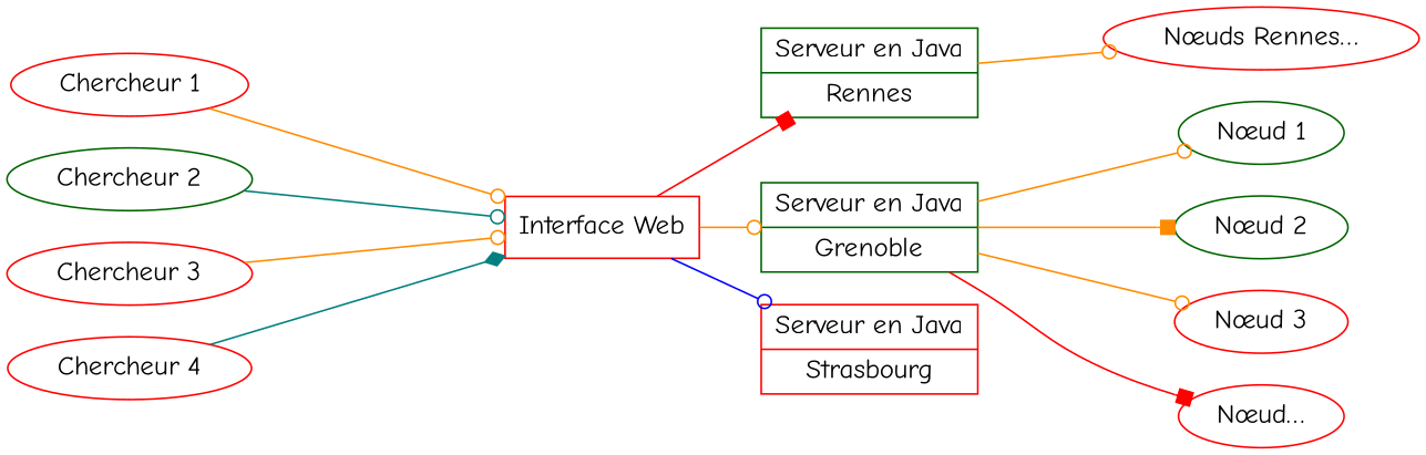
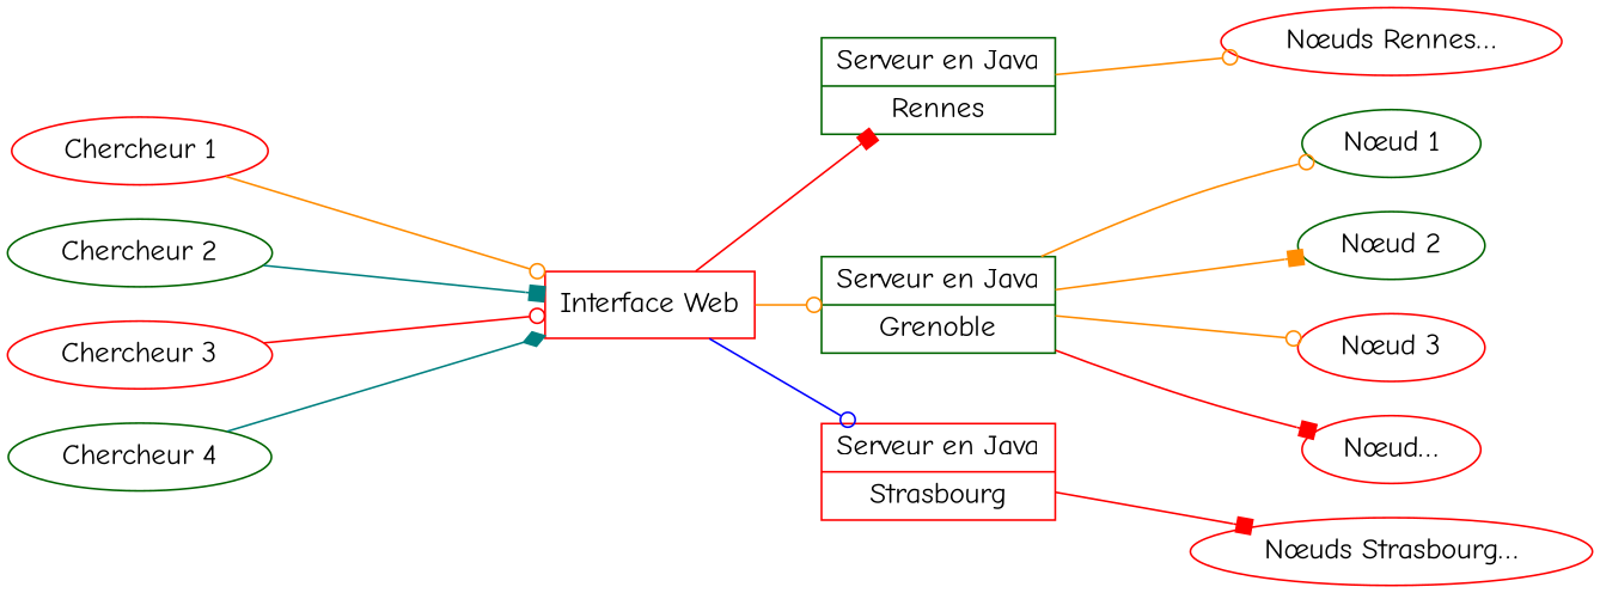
  digraph {
    fontname="Comic Neue"
    rankdir=LR
    node [color=red fontname="Comic Neue" fontsize=16 shape=ellipse]
    edge [arrowhead=odot color=darkorange fontname="Comic Neue" minlen=2]
    "Interface Web" [shape=record]
    "Chercheur 1"
    n3 [color=darkgreen label="Serveur en Java | Rennes" shape=record]
    n4 [color=darkgreen label="Serveur en Java | Grenoble" shape=record]
    n5 [label="Serveur en Java | Strasbourg" shape=record]
    "Chercheur 2" [color=darkgreen]
    "Chercheur 3"
-   "Chercheur 4"
+   "Chercheur 4" [color=darkgreen]
    "Nœuds Rennes…"
    "Nœud 1" [color=darkgreen]
    "Nœud 2" [color=darkgreen]
    "Nœud 3"
    "Nœud…"
+   "Nœuds Strasbourg…"
    "Interface Web" -> n3 [arrowhead=box color=red minlen=""]
    "Interface Web" -> n4 [minlen=""]
    "Interface Web" -> n5 [color=blue minlen=""]
    "Chercheur 1" -> "Interface Web" [minlen=4]
    n3 -> "Nœuds Rennes…"
    n4 -> "Nœud 1"
    n4 -> "Nœud 2" [arrowhead=box]
    n4 -> "Nœud 3"
    n4 -> "Nœud…" [arrowhead=box color=red]
-   "Chercheur 2" -> "Interface Web" [color=teal minlen=4]
-   "Chercheur 3" -> "Interface Web" [minlen=4]
+   n5 -> "Nœuds Strasbourg…" [arrowhead=box color=red]
+   "Chercheur 2" -> "Interface Web" [arrowhead=box color=teal minlen=4]
+   "Chercheur 3" -> "Interface Web" [color=red minlen=4]
    "Chercheur 4" -> "Interface Web" [arrowhead=diamond color=teal minlen=4]
  }
